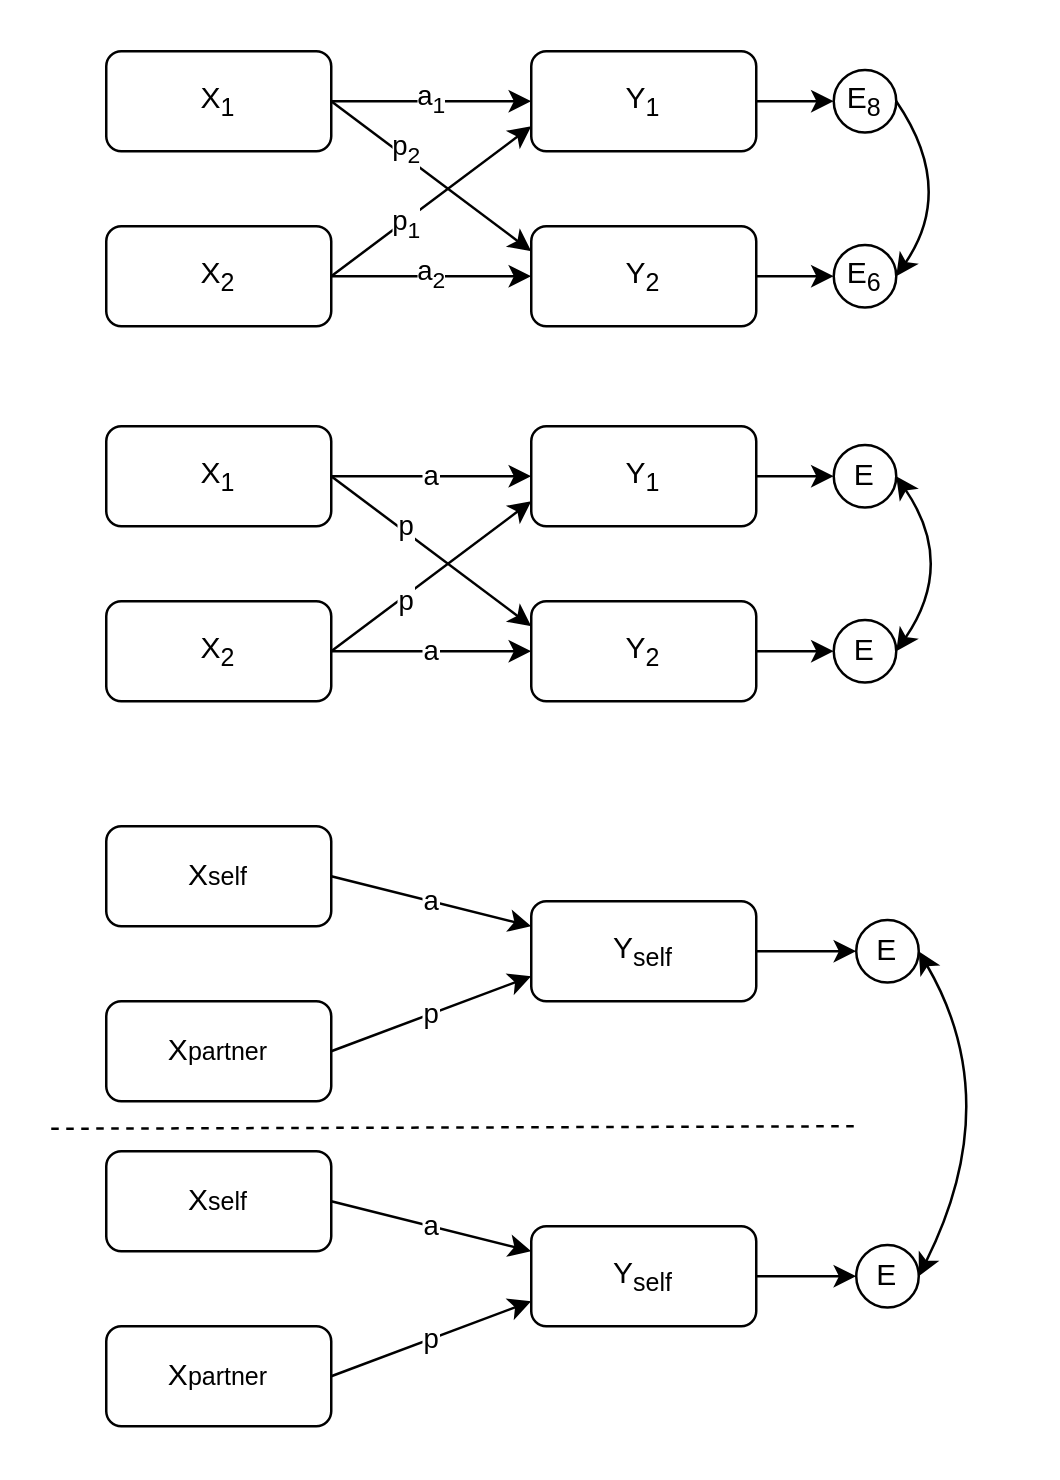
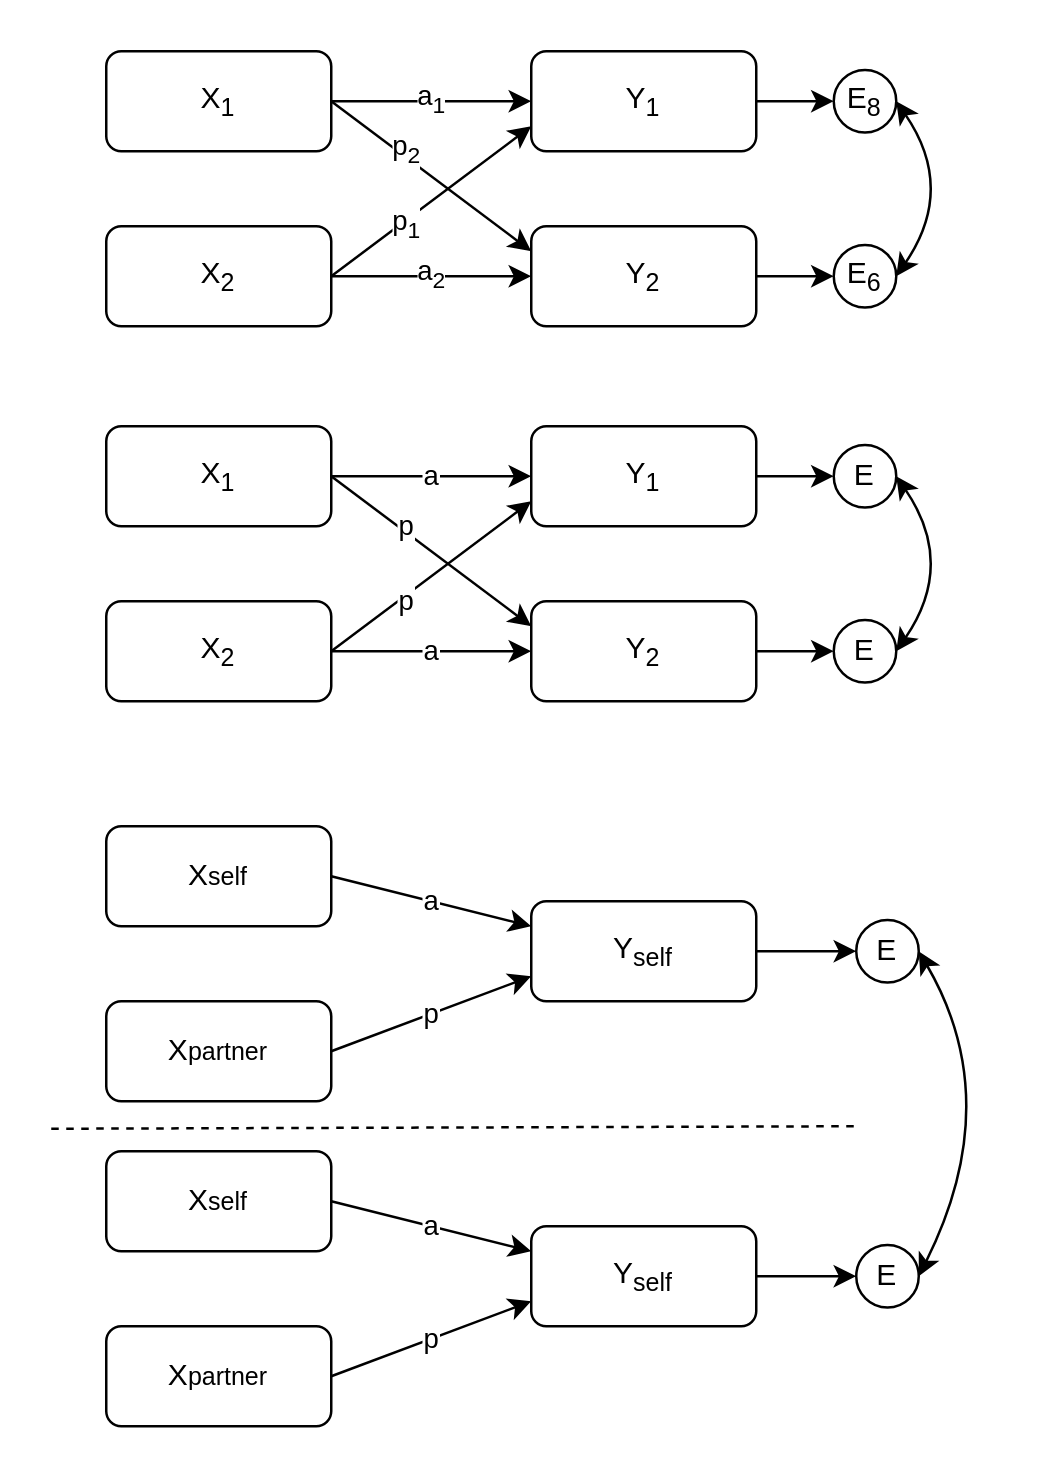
  <mxCell id="0" />
  <mxCell id="1" parent="0" />
  <mxCell id="2" value="X&lt;sub&gt;1&lt;/sub&gt;" style="rounded=1;whiteSpace=wrap;html=1;" vertex="1" parent="1"><mxGeometry x="42" y="20" width="90" height="40" as="geometry" /></mxCell>
  <mxCell id="3" value="E&lt;sub&gt;8&lt;/sub&gt;" style="ellipse;whiteSpace=wrap;html=1;aspect=fixed;" vertex="1" parent="1"><mxGeometry x="333" y="27.5" width="25" height="25" as="geometry" /></mxCell>
  <mxCell id="4" value="a&lt;sub&gt;1&lt;/sub&gt;" style="endArrow=classic;html=1;rounded=0;exitX=1;exitY=0.5;exitDx=0;exitDy=0;entryX=0;entryY=0.5;entryDx=0;entryDy=0;" edge="1" parent="1" source="2" target="10"><mxGeometry width="50" height="50" relative="1" as="geometry"><mxPoint x="312" y="220" as="sourcePoint" /><mxPoint x="212" y="40" as="targetPoint" /></mxGeometry></mxCell>
  <mxCell id="5" value="a&lt;sub&gt;2&lt;/sub&gt;" style="endArrow=classic;html=1;rounded=0;exitX=1;exitY=0.5;exitDx=0;exitDy=0;entryX=0;entryY=0.5;entryDx=0;entryDy=0;" edge="1" parent="1" source="8" target="12"><mxGeometry width="50" height="50" relative="1" as="geometry"><mxPoint x="132" y="125" as="sourcePoint" /><mxPoint x="212" y="120" as="targetPoint" /></mxGeometry></mxCell>
  <mxCell id="6" value="p&lt;sub&gt;2&lt;/sub&gt;" style="endArrow=classic;html=1;rounded=0;exitX=1;exitY=0.5;exitDx=0;exitDy=0;entryX=0;entryY=0.25;entryDx=0;entryDy=0;" edge="1" parent="1" source="2" target="12"><mxGeometry x="-0.28" y="2" width="50" height="50" relative="1" as="geometry"><mxPoint x="142" y="50" as="sourcePoint" /><mxPoint x="212" y="105" as="targetPoint" /><mxPoint as="offset" /></mxGeometry></mxCell>
  <mxCell id="7" value="p&lt;sub&gt;1&lt;/sub&gt;" style="endArrow=classic;html=1;rounded=0;exitX=1;exitY=0.5;exitDx=0;exitDy=0;entryX=0;entryY=0.75;entryDx=0;entryDy=0;" edge="1" parent="1" source="8" target="10"><mxGeometry x="-0.28" y="-2" width="50" height="50" relative="1" as="geometry"><mxPoint x="132" y="125" as="sourcePoint" /><mxPoint x="212" y="55" as="targetPoint" /><mxPoint as="offset" /></mxGeometry></mxCell>
  <mxCell id="8" value="X&lt;sub&gt;2&lt;/sub&gt;" style="rounded=1;whiteSpace=wrap;html=1;" vertex="1" parent="1"><mxGeometry x="42" y="90" width="90" height="40" as="geometry" /></mxCell>
  <mxCell id="9" style="edgeStyle=orthogonalEdgeStyle;rounded=0;orthogonalLoop=1;jettySize=auto;html=1;entryX=0;entryY=0.5;entryDx=0;entryDy=0;" edge="1" parent="1" source="10" target="3"><mxGeometry relative="1" as="geometry" /></mxCell>
  <mxCell id="10" value="Y&lt;sub&gt;1&lt;/sub&gt;" style="rounded=1;whiteSpace=wrap;html=1;" vertex="1" parent="1"><mxGeometry x="212" y="20" width="90" height="40" as="geometry" /></mxCell>
  <mxCell id="11" style="edgeStyle=orthogonalEdgeStyle;rounded=0;orthogonalLoop=1;jettySize=auto;html=1;entryX=0;entryY=0.5;entryDx=0;entryDy=0;" edge="1" parent="1" source="12" target="13"><mxGeometry relative="1" as="geometry" /></mxCell>
  <mxCell id="12" value="Y&lt;sub&gt;2&lt;/sub&gt;" style="rounded=1;whiteSpace=wrap;html=1;" vertex="1" parent="1"><mxGeometry x="212" y="90" width="90" height="40" as="geometry" /></mxCell>
  <mxCell id="13" value="E&lt;sub&gt;6&lt;/sub&gt;" style="ellipse;whiteSpace=wrap;html=1;aspect=fixed;" vertex="1" parent="1"><mxGeometry x="333" y="97.5" width="25" height="25" as="geometry" /></mxCell>
- <mxCell id="14" value="" style="endArrow=none;startArrow=classic;html=1;rounded=0;entryX=1;entryY=0.5;entryDx=0;entryDy=0;exitX=1;exitY=0.5;exitDx=0;exitDy=0;curved=1;" edge="1" parent="1" source="13" target="3"><mxGeometry width="50" height="50" relative="1" as="geometry"><mxPoint x="382" y="77.5" as="sourcePoint" /><mxPoint x="432" y="27.5" as="targetPoint" /><Array as="points"><mxPoint x="382" y="75" /></Array></mxGeometry></mxCell>
+ <mxCell id="14" value="" style="endArrow=classic;startArrow=classic;html=1;rounded=0;entryX=1;entryY=0.5;entryDx=0;entryDy=0;exitX=1;exitY=0.5;exitDx=0;exitDy=0;curved=1;" edge="1" parent="1" source="13" target="3"><mxGeometry width="50" height="50" relative="1" as="geometry"><mxPoint x="382" y="77.5" as="sourcePoint" /><mxPoint x="432" y="27.5" as="targetPoint" /><Array as="points"><mxPoint x="382" y="75" /></Array></mxGeometry></mxCell>
  <mxCell id="15" value="X&lt;sub&gt;1&lt;/sub&gt;" style="rounded=1;whiteSpace=wrap;html=1;" vertex="1" parent="1"><mxGeometry x="42" y="170" width="90" height="40" as="geometry" /></mxCell>
  <mxCell id="16" value="E" style="ellipse;whiteSpace=wrap;html=1;aspect=fixed;" vertex="1" parent="1"><mxGeometry x="333" y="177.5" width="25" height="25" as="geometry" /></mxCell>
  <mxCell id="17" value="a" style="endArrow=classic;html=1;rounded=0;exitX=1;exitY=0.5;exitDx=0;exitDy=0;entryX=0;entryY=0.5;entryDx=0;entryDy=0;" edge="1" parent="1" source="15" target="23"><mxGeometry width="50" height="50" relative="1" as="geometry"><mxPoint x="312" y="370" as="sourcePoint" /><mxPoint x="212" y="190" as="targetPoint" /></mxGeometry></mxCell>
  <mxCell id="18" value="a" style="endArrow=classic;html=1;rounded=0;exitX=1;exitY=0.5;exitDx=0;exitDy=0;entryX=0;entryY=0.5;entryDx=0;entryDy=0;" edge="1" parent="1" source="21" target="25"><mxGeometry width="50" height="50" relative="1" as="geometry"><mxPoint x="132" y="275" as="sourcePoint" /><mxPoint x="212" y="270" as="targetPoint" /></mxGeometry></mxCell>
  <mxCell id="19" value="p" style="endArrow=classic;html=1;rounded=0;exitX=1;exitY=0.5;exitDx=0;exitDy=0;entryX=0;entryY=0.25;entryDx=0;entryDy=0;" edge="1" parent="1" source="15" target="25"><mxGeometry x="-0.28" y="2" width="50" height="50" relative="1" as="geometry"><mxPoint x="142" y="200" as="sourcePoint" /><mxPoint x="212" y="255" as="targetPoint" /><mxPoint as="offset" /></mxGeometry></mxCell>
  <mxCell id="20" value="p" style="endArrow=classic;html=1;rounded=0;exitX=1;exitY=0.5;exitDx=0;exitDy=0;entryX=0;entryY=0.75;entryDx=0;entryDy=0;" edge="1" parent="1" source="21" target="23"><mxGeometry x="-0.28" y="-2" width="50" height="50" relative="1" as="geometry"><mxPoint x="132" y="275" as="sourcePoint" /><mxPoint x="212" y="205" as="targetPoint" /><mxPoint as="offset" /></mxGeometry></mxCell>
  <mxCell id="21" value="X&lt;sub&gt;2&lt;/sub&gt;" style="rounded=1;whiteSpace=wrap;html=1;" vertex="1" parent="1"><mxGeometry x="42" y="240" width="90" height="40" as="geometry" /></mxCell>
  <mxCell id="22" style="edgeStyle=orthogonalEdgeStyle;rounded=0;orthogonalLoop=1;jettySize=auto;html=1;entryX=0;entryY=0.5;entryDx=0;entryDy=0;" edge="1" parent="1" source="23" target="16"><mxGeometry relative="1" as="geometry" /></mxCell>
  <mxCell id="23" value="Y&lt;sub&gt;1&lt;/sub&gt;" style="rounded=1;whiteSpace=wrap;html=1;" vertex="1" parent="1"><mxGeometry x="212" y="170" width="90" height="40" as="geometry" /></mxCell>
  <mxCell id="24" style="edgeStyle=orthogonalEdgeStyle;rounded=0;orthogonalLoop=1;jettySize=auto;html=1;entryX=0;entryY=0.5;entryDx=0;entryDy=0;" edge="1" parent="1" source="25" target="26"><mxGeometry relative="1" as="geometry" /></mxCell>
  <mxCell id="25" value="Y&lt;sub&gt;2&lt;/sub&gt;" style="rounded=1;whiteSpace=wrap;html=1;" vertex="1" parent="1"><mxGeometry x="212" y="240" width="90" height="40" as="geometry" /></mxCell>
  <mxCell id="26" value="E" style="ellipse;whiteSpace=wrap;html=1;aspect=fixed;" vertex="1" parent="1"><mxGeometry x="333" y="247.5" width="25" height="25" as="geometry" /></mxCell>
  <mxCell id="27" value="" style="endArrow=classic;startArrow=classic;html=1;rounded=0;entryX=1;entryY=0.5;entryDx=0;entryDy=0;exitX=1;exitY=0.5;exitDx=0;exitDy=0;curved=1;" edge="1" parent="1" source="26" target="16"><mxGeometry width="50" height="50" relative="1" as="geometry"><mxPoint x="382" y="227.5" as="sourcePoint" /><mxPoint x="432" y="177.5" as="targetPoint" /><Array as="points"><mxPoint x="382" y="225" /></Array></mxGeometry></mxCell>
  <mxCell id="28" value="X&lt;span style=&quot;font-size: 10px;&quot;&gt;self&lt;/span&gt;" style="rounded=1;whiteSpace=wrap;html=1;" vertex="1" parent="1"><mxGeometry x="42" y="330" width="90" height="40" as="geometry" /></mxCell>
  <mxCell id="29" value="a" style="endArrow=classic;html=1;rounded=0;exitX=1;exitY=0.5;exitDx=0;exitDy=0;entryX=0;entryY=0.25;entryDx=0;entryDy=0;" edge="1" parent="1" source="28" target="31"><mxGeometry width="50" height="50" relative="1" as="geometry"><mxPoint x="312" y="530" as="sourcePoint" /><mxPoint x="192" y="370" as="targetPoint" /></mxGeometry></mxCell>
  <mxCell id="30" value="X&lt;span style=&quot;font-size: 10px;&quot;&gt;partner&lt;/span&gt;" style="rounded=1;whiteSpace=wrap;html=1;" vertex="1" parent="1"><mxGeometry x="42" y="400" width="90" height="40" as="geometry" /></mxCell>
  <mxCell id="31" value="Y&lt;sub&gt;self&lt;/sub&gt;" style="rounded=1;whiteSpace=wrap;html=1;" vertex="1" parent="1"><mxGeometry x="212" y="360" width="90" height="40" as="geometry" /></mxCell>
  <mxCell id="32" value="p" style="endArrow=classic;html=1;rounded=0;exitX=1;exitY=0.5;exitDx=0;exitDy=0;entryX=0;entryY=0.75;entryDx=0;entryDy=0;" edge="1" parent="1" source="30" target="31"><mxGeometry width="50" height="50" relative="1" as="geometry"><mxPoint x="142" y="360" as="sourcePoint" /><mxPoint x="222" y="390" as="targetPoint" /></mxGeometry></mxCell>
  <mxCell id="33" value="X&lt;span style=&quot;font-size: 10px;&quot;&gt;self&lt;/span&gt;" style="rounded=1;whiteSpace=wrap;html=1;" vertex="1" parent="1"><mxGeometry x="42" y="460" width="90" height="40" as="geometry" /></mxCell>
  <mxCell id="34" value="a" style="endArrow=classic;html=1;rounded=0;exitX=1;exitY=0.5;exitDx=0;exitDy=0;entryX=0;entryY=0.25;entryDx=0;entryDy=0;" edge="1" source="33" target="36" parent="1"><mxGeometry width="50" height="50" relative="1" as="geometry"><mxPoint x="312" y="660" as="sourcePoint" /><mxPoint x="192" y="500" as="targetPoint" /></mxGeometry></mxCell>
  <mxCell id="35" value="X&lt;span style=&quot;font-size: 10px;&quot;&gt;partner&lt;/span&gt;" style="rounded=1;whiteSpace=wrap;html=1;" vertex="1" parent="1"><mxGeometry x="42" y="530" width="90" height="40" as="geometry" /></mxCell>
  <mxCell id="36" value="Y&lt;sub&gt;self&lt;/sub&gt;" style="rounded=1;whiteSpace=wrap;html=1;" vertex="1" parent="1"><mxGeometry x="212" y="490" width="90" height="40" as="geometry" /></mxCell>
  <mxCell id="37" value="p" style="endArrow=classic;html=1;rounded=0;exitX=1;exitY=0.5;exitDx=0;exitDy=0;entryX=0;entryY=0.75;entryDx=0;entryDy=0;" edge="1" source="35" target="36" parent="1"><mxGeometry width="50" height="50" relative="1" as="geometry"><mxPoint x="142" y="490" as="sourcePoint" /><mxPoint x="222" y="520" as="targetPoint" /></mxGeometry></mxCell>
  <mxCell id="38" value="" style="endArrow=none;dashed=1;html=1;rounded=0;" edge="1" parent="1"><mxGeometry width="50" height="50" relative="1" as="geometry"><mxPoint x="20" y="451" as="sourcePoint" /><mxPoint x="342" y="450" as="targetPoint" /></mxGeometry></mxCell>
  <mxCell id="39" value="E" style="ellipse;whiteSpace=wrap;html=1;aspect=fixed;" vertex="1" parent="1"><mxGeometry x="342" y="367.5" width="25" height="25" as="geometry" /></mxCell>
  <mxCell id="40" style="edgeStyle=orthogonalEdgeStyle;rounded=0;orthogonalLoop=1;jettySize=auto;html=1;entryX=0;entryY=0.5;entryDx=0;entryDy=0;exitX=1;exitY=0.5;exitDx=0;exitDy=0;" edge="1" target="39" parent="1" source="31"><mxGeometry relative="1" as="geometry"><mxPoint x="333" y="377.5" as="sourcePoint" /></mxGeometry></mxCell>
  <mxCell id="41" style="edgeStyle=orthogonalEdgeStyle;rounded=0;orthogonalLoop=1;jettySize=auto;html=1;entryX=0;entryY=0.5;entryDx=0;entryDy=0;exitX=1;exitY=0.5;exitDx=0;exitDy=0;" edge="1" target="42" parent="1" source="36"><mxGeometry relative="1" as="geometry"><mxPoint x="333" y="447.5" as="sourcePoint" /></mxGeometry></mxCell>
  <mxCell id="42" value="E" style="ellipse;whiteSpace=wrap;html=1;aspect=fixed;" vertex="1" parent="1"><mxGeometry x="342" y="497.5" width="25" height="25" as="geometry" /></mxCell>
  <mxCell id="43" value="" style="endArrow=classic;startArrow=classic;html=1;rounded=0;entryX=1;entryY=0.5;entryDx=0;entryDy=0;exitX=1;exitY=0.5;exitDx=0;exitDy=0;curved=1;" edge="1" source="42" target="39" parent="1"><mxGeometry width="50" height="50" relative="1" as="geometry"><mxPoint x="391" y="417.5" as="sourcePoint" /><mxPoint x="441" y="367.5" as="targetPoint" /><Array as="points"><mxPoint x="402" y="440" /></Array></mxGeometry></mxCell>
